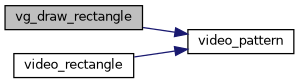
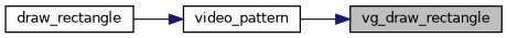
  digraph {
    rankdir=RL
    node [color=black fillcolor=white fontname=Helvetica fontsize=10 shape=record style=filled]
    edge [color=midnightblue dir=back fontname=Helvetica fontsize=10 labelfontname=Helvetica labelfontsize=10 style=solid]
    n1 [fillcolor=grey75 fontcolor=black height=0.2 label=vg_draw_rectangle width=0.4]
    n2 [height=0.2 label=video_pattern width=0.4]
-   n3 [height=0.2 label=video_rectangle width=0.4]
-   n2 -> n1
+   n3 [height=0.2 label=draw_rectangle width=0.4]
+   n1 -> n2
    n2 -> n3
  }
